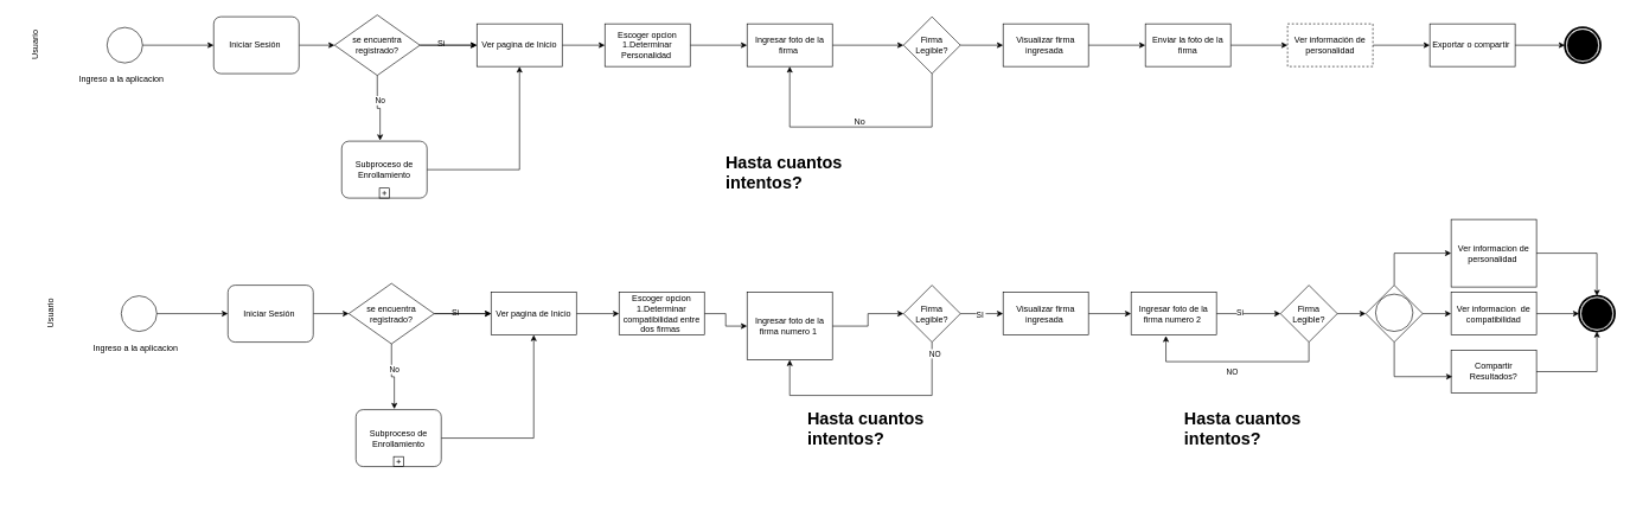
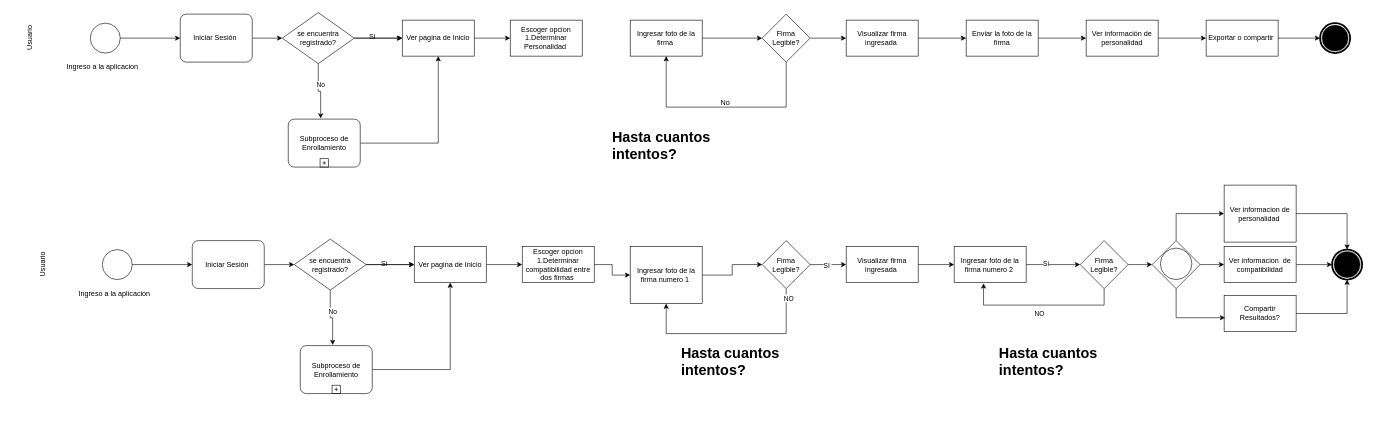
  <mxCell id="0" />
  <mxCell id="1" parent="0" />
  <mxCell id="2" value="" style="points=[[0.145,0.145,0],[0.5,0,0],[0.855,0.145,0],[1,0.5,0],[0.855,0.855,0],[0.5,1,0],[0.145,0.855,0],[0,0.5,0]];shape=mxgraph.bpmn.event;html=1;verticalLabelPosition=bottom;labelBackgroundColor=#ffffff;verticalAlign=top;align=center;perimeter=ellipsePerimeter;outlineConnect=0;aspect=fixed;outline=standard;symbol=general;" vertex="1" parent="1"><mxGeometry x="150" y="38" width="50" height="50" as="geometry" /></mxCell>
  <mxCell id="3" value="Ingreso a la aplicacion" style="text;html=1;align=center;verticalAlign=middle;resizable=0;points=[];autosize=1;strokeColor=none;fillColor=none;" vertex="1" parent="1"><mxGeometry x="100" y="96" width="140" height="30" as="geometry" /></mxCell>
  <mxCell id="4" value="Usuario&lt;br&gt;" style="text;html=1;align=center;verticalAlign=middle;resizable=0;points=[];autosize=1;strokeColor=none;fillColor=none;rotation=-90;" vertex="1" parent="1"><mxGeometry x="20" y="48" width="60" height="30" as="geometry" /></mxCell>
  <mxCell id="5" value="" style="edgeStyle=orthogonalEdgeStyle;rounded=0;orthogonalLoop=1;jettySize=auto;html=1;" edge="1" parent="1" source="6" target="10"><mxGeometry relative="1" as="geometry" /></mxCell>
  <mxCell id="6" value="Iniciar Sesión&amp;nbsp;" style="points=[[0.25,0,0],[0.5,0,0],[0.75,0,0],[1,0.25,0],[1,0.5,0],[1,0.75,0],[0.75,1,0],[0.5,1,0],[0.25,1,0],[0,0.75,0],[0,0.5,0],[0,0.25,0]];shape=mxgraph.bpmn.task;whiteSpace=wrap;rectStyle=rounded;size=10;html=1;container=1;expand=0;collapsible=0;taskMarker=abstract;" vertex="1" parent="1"><mxGeometry x="300" y="23" width="120" height="80" as="geometry" /></mxCell>
  <mxCell id="7" style="edgeStyle=orthogonalEdgeStyle;rounded=0;orthogonalLoop=1;jettySize=auto;html=1;entryX=0;entryY=0.5;entryDx=0;entryDy=0;entryPerimeter=0;" edge="1" parent="1" source="2" target="6"><mxGeometry relative="1" as="geometry" /></mxCell>
  <mxCell id="8" value="" style="edgeStyle=orthogonalEdgeStyle;rounded=0;orthogonalLoop=1;jettySize=auto;html=1;" edge="1" parent="1" source="10" target="16"><mxGeometry relative="1" as="geometry" /></mxCell>
  <mxCell id="9" value="" style="edgeStyle=orthogonalEdgeStyle;rounded=0;orthogonalLoop=1;jettySize=auto;html=1;" edge="1" parent="1" source="10" target="16"><mxGeometry relative="1" as="geometry" /></mxCell>
  <mxCell id="10" value="se encuentra registrado?" style="rhombus;whiteSpace=wrap;html=1;" vertex="1" parent="1"><mxGeometry x="470" y="20.5" width="120" height="85" as="geometry" /></mxCell>
  <mxCell id="11" style="edgeStyle=orthogonalEdgeStyle;rounded=0;orthogonalLoop=1;jettySize=auto;html=1;" edge="1" parent="1" source="12" target="16"><mxGeometry relative="1" as="geometry" /></mxCell>
  <mxCell id="12" value="Subproceso de Enrollamiento" style="points=[[0.25,0,0],[0.5,0,0],[0.75,0,0],[1,0.25,0],[1,0.5,0],[1,0.75,0],[0.75,1,0],[0.5,1,0],[0.25,1,0],[0,0.75,0],[0,0.5,0],[0,0.25,0]];shape=mxgraph.bpmn.task;whiteSpace=wrap;rectStyle=rounded;size=10;html=1;container=1;expand=0;collapsible=0;taskMarker=abstract;isLoopSub=1;" vertex="1" parent="1"><mxGeometry x="480" y="198" width="120" height="80" as="geometry" /></mxCell>
  <mxCell id="13" style="edgeStyle=orthogonalEdgeStyle;rounded=0;orthogonalLoop=1;jettySize=auto;html=1;entryX=0.45;entryY=-0.012;entryDx=0;entryDy=0;entryPerimeter=0;" edge="1" parent="1" source="10" target="12"><mxGeometry relative="1" as="geometry" /></mxCell>
  <mxCell id="14" value="No" style="edgeLabel;html=1;align=center;verticalAlign=middle;resizable=0;points=[];" vertex="1" connectable="0" parent="13"><mxGeometry x="-0.272" y="3" relative="1" as="geometry"><mxPoint as="offset" /></mxGeometry></mxCell>
  <mxCell id="15" value="" style="edgeStyle=orthogonalEdgeStyle;rounded=0;orthogonalLoop=1;jettySize=auto;html=1;" edge="1" parent="1" source="16" target="19"><mxGeometry relative="1" as="geometry" /></mxCell>
  <mxCell id="16" value="Ver pagina de Inicio" style="whiteSpace=wrap;html=1;" vertex="1" parent="1"><mxGeometry x="670" y="33" width="120" height="60" as="geometry" /></mxCell>
  <mxCell id="17" value="Si" style="text;html=1;align=center;verticalAlign=middle;resizable=0;points=[];autosize=1;strokeColor=none;fillColor=none;" vertex="1" parent="1"><mxGeometry x="605" y="46" width="30" height="30" as="geometry" /></mxCell>
- <mxCell id="18" value="" style="edgeStyle=orthogonalEdgeStyle;rounded=0;orthogonalLoop=1;jettySize=auto;html=1;" edge="1" parent="1" source="19" target="21"><mxGeometry relative="1" as="geometry" /></mxCell>
  <mxCell id="19" value="Escoger opcion 1.Determinar Personalidad&amp;nbsp;" style="whiteSpace=wrap;html=1;" vertex="1" parent="1"><mxGeometry x="850" y="33" width="120" height="60" as="geometry" /></mxCell>
  <mxCell id="20" value="" style="edgeStyle=orthogonalEdgeStyle;rounded=0;orthogonalLoop=1;jettySize=auto;html=1;" edge="1" parent="1" source="21" target="24"><mxGeometry relative="1" as="geometry" /></mxCell>
  <mxCell id="21" value="Ingresar foto de la firma&amp;nbsp;" style="whiteSpace=wrap;html=1;" vertex="1" parent="1"><mxGeometry x="1050" y="33" width="120" height="60" as="geometry" /></mxCell>
  <mxCell id="22" style="edgeStyle=orthogonalEdgeStyle;rounded=0;orthogonalLoop=1;jettySize=auto;html=1;entryX=0.5;entryY=1;entryDx=0;entryDy=0;exitX=0.5;exitY=1;exitDx=0;exitDy=0;" edge="1" parent="1" source="24" target="21"><mxGeometry relative="1" as="geometry"><Array as="points"><mxPoint x="1310" y="178" /><mxPoint x="1110" y="178" /></Array></mxGeometry></mxCell>
  <mxCell id="23" value="" style="edgeStyle=orthogonalEdgeStyle;rounded=0;orthogonalLoop=1;jettySize=auto;html=1;" edge="1" parent="1" source="24" target="28"><mxGeometry relative="1" as="geometry" /></mxCell>
  <mxCell id="24" value="Firma Legible?" style="rhombus;whiteSpace=wrap;html=1;" vertex="1" parent="1"><mxGeometry x="1270" y="23" width="80" height="80" as="geometry" /></mxCell>
  <mxCell id="25" value="No&amp;nbsp;" style="text;html=1;align=center;verticalAlign=middle;resizable=0;points=[];autosize=1;strokeColor=none;fillColor=none;" vertex="1" parent="1"><mxGeometry x="1190" y="156" width="40" height="30" as="geometry" /></mxCell>
  <mxCell id="26" value="&lt;h1&gt;Hasta cuantos intentos?&lt;/h1&gt;&lt;p&gt;&lt;br&gt;&lt;/p&gt;" style="text;html=1;strokeColor=none;fillColor=none;spacing=5;spacingTop=-20;whiteSpace=wrap;overflow=hidden;rounded=0;" vertex="1" parent="1"><mxGeometry x="1015" y="208" width="190" height="120" as="geometry" /></mxCell>
  <mxCell id="27" value="" style="edgeStyle=orthogonalEdgeStyle;rounded=0;orthogonalLoop=1;jettySize=auto;html=1;" edge="1" parent="1" source="28" target="30"><mxGeometry relative="1" as="geometry" /></mxCell>
  <mxCell id="28" value="Visualizar firma ingresada&amp;nbsp;" style="whiteSpace=wrap;html=1;" vertex="1" parent="1"><mxGeometry x="1410" y="33" width="120" height="60" as="geometry" /></mxCell>
  <mxCell id="29" value="" style="edgeStyle=orthogonalEdgeStyle;rounded=0;orthogonalLoop=1;jettySize=auto;html=1;" edge="1" parent="1" source="30" target="32"><mxGeometry relative="1" as="geometry" /></mxCell>
  <mxCell id="30" value="Enviar la foto de la firma" style="whiteSpace=wrap;html=1;" vertex="1" parent="1"><mxGeometry x="1610" y="33" width="120" height="60" as="geometry" /></mxCell>
  <mxCell id="31" value="" style="edgeStyle=orthogonalEdgeStyle;rounded=0;orthogonalLoop=1;jettySize=auto;html=1;" edge="1" parent="1" source="32" target="33"><mxGeometry relative="1" as="geometry" /></mxCell>
- <mxCell id="32" value="Ver información de personalidad" style="whiteSpace=wrap;html=1;dashed=1;" vertex="1" parent="1"><mxGeometry x="1810" y="33" width="120" height="60" as="geometry" /></mxCell>
+ <mxCell id="32" value="Ver información de personalidad" style="whiteSpace=wrap;html=1;" vertex="1" parent="1"><mxGeometry x="1810" y="33" width="120" height="60" as="geometry" /></mxCell>
  <mxCell id="33" value="Exportar o compartir&amp;nbsp;" style="whiteSpace=wrap;html=1;" vertex="1" parent="1"><mxGeometry x="2010" y="33" width="120" height="60" as="geometry" /></mxCell>
  <mxCell id="34" value="" style="points=[[0.145,0.145,0],[0.5,0,0],[0.855,0.145,0],[1,0.5,0],[0.855,0.855,0],[0.5,1,0],[0.145,0.855,0],[0,0.5,0]];shape=mxgraph.bpmn.event;html=1;verticalLabelPosition=bottom;labelBackgroundColor=#ffffff;verticalAlign=top;align=center;perimeter=ellipsePerimeter;outlineConnect=0;aspect=fixed;outline=end;symbol=terminate;" vertex="1" parent="1"><mxGeometry x="2200" y="38" width="50" height="50" as="geometry" /></mxCell>
  <mxCell id="35" style="edgeStyle=orthogonalEdgeStyle;rounded=0;orthogonalLoop=1;jettySize=auto;html=1;entryX=0;entryY=0.5;entryDx=0;entryDy=0;entryPerimeter=0;" edge="1" parent="1" source="33" target="34"><mxGeometry relative="1" as="geometry" /></mxCell>
  <mxCell id="36" value="" style="points=[[0.145,0.145,0],[0.5,0,0],[0.855,0.145,0],[1,0.5,0],[0.855,0.855,0],[0.5,1,0],[0.145,0.855,0],[0,0.5,0]];shape=mxgraph.bpmn.event;html=1;verticalLabelPosition=bottom;labelBackgroundColor=#ffffff;verticalAlign=top;align=center;perimeter=ellipsePerimeter;outlineConnect=0;aspect=fixed;outline=standard;symbol=general;" vertex="1" parent="1"><mxGeometry x="170" y="415.5" width="50" height="50" as="geometry" /></mxCell>
  <mxCell id="37" value="Ingreso a la aplicacion" style="text;html=1;align=center;verticalAlign=middle;resizable=0;points=[];autosize=1;strokeColor=none;fillColor=none;" vertex="1" parent="1"><mxGeometry x="120" y="473.5" width="140" height="30" as="geometry" /></mxCell>
  <mxCell id="38" value="Usuario&lt;br&gt;" style="text;html=1;align=center;verticalAlign=middle;resizable=0;points=[];autosize=1;strokeColor=none;fillColor=none;rotation=-90;" vertex="1" parent="1"><mxGeometry x="40" y="425.5" width="60" height="30" as="geometry" /></mxCell>
  <mxCell id="39" value="" style="edgeStyle=orthogonalEdgeStyle;rounded=0;orthogonalLoop=1;jettySize=auto;html=1;" edge="1" parent="1" source="40" target="44"><mxGeometry relative="1" as="geometry" /></mxCell>
  <mxCell id="40" value="Iniciar Sesión&amp;nbsp;" style="points=[[0.25,0,0],[0.5,0,0],[0.75,0,0],[1,0.25,0],[1,0.5,0],[1,0.75,0],[0.75,1,0],[0.5,1,0],[0.25,1,0],[0,0.75,0],[0,0.5,0],[0,0.25,0]];shape=mxgraph.bpmn.task;whiteSpace=wrap;rectStyle=rounded;size=10;html=1;container=1;expand=0;collapsible=0;taskMarker=abstract;" vertex="1" parent="1"><mxGeometry x="320" y="400.5" width="120" height="80" as="geometry" /></mxCell>
  <mxCell id="41" style="edgeStyle=orthogonalEdgeStyle;rounded=0;orthogonalLoop=1;jettySize=auto;html=1;entryX=0;entryY=0.5;entryDx=0;entryDy=0;entryPerimeter=0;" edge="1" parent="1" source="36" target="40"><mxGeometry relative="1" as="geometry" /></mxCell>
  <mxCell id="42" value="" style="edgeStyle=orthogonalEdgeStyle;rounded=0;orthogonalLoop=1;jettySize=auto;html=1;" edge="1" parent="1" source="44" target="50"><mxGeometry relative="1" as="geometry" /></mxCell>
  <mxCell id="43" value="" style="edgeStyle=orthogonalEdgeStyle;rounded=0;orthogonalLoop=1;jettySize=auto;html=1;" edge="1" parent="1" source="44" target="50"><mxGeometry relative="1" as="geometry" /></mxCell>
  <mxCell id="44" value="se encuentra registrado?" style="rhombus;whiteSpace=wrap;html=1;" vertex="1" parent="1"><mxGeometry x="490" y="398" width="120" height="85" as="geometry" /></mxCell>
  <mxCell id="45" style="edgeStyle=orthogonalEdgeStyle;rounded=0;orthogonalLoop=1;jettySize=auto;html=1;" edge="1" parent="1" source="46" target="50"><mxGeometry relative="1" as="geometry" /></mxCell>
  <mxCell id="46" value="Subproceso de Enrollamiento" style="points=[[0.25,0,0],[0.5,0,0],[0.75,0,0],[1,0.25,0],[1,0.5,0],[1,0.75,0],[0.75,1,0],[0.5,1,0],[0.25,1,0],[0,0.75,0],[0,0.5,0],[0,0.25,0]];shape=mxgraph.bpmn.task;whiteSpace=wrap;rectStyle=rounded;size=10;html=1;container=1;expand=0;collapsible=0;taskMarker=abstract;isLoopSub=1;" vertex="1" parent="1"><mxGeometry x="500" y="575.5" width="120" height="80" as="geometry" /></mxCell>
  <mxCell id="47" style="edgeStyle=orthogonalEdgeStyle;rounded=0;orthogonalLoop=1;jettySize=auto;html=1;entryX=0.45;entryY=-0.012;entryDx=0;entryDy=0;entryPerimeter=0;" edge="1" parent="1" source="44" target="46"><mxGeometry relative="1" as="geometry" /></mxCell>
  <mxCell id="48" value="No" style="edgeLabel;html=1;align=center;verticalAlign=middle;resizable=0;points=[];" vertex="1" connectable="0" parent="47"><mxGeometry x="-0.272" y="3" relative="1" as="geometry"><mxPoint as="offset" /></mxGeometry></mxCell>
  <mxCell id="49" value="" style="edgeStyle=orthogonalEdgeStyle;rounded=0;orthogonalLoop=1;jettySize=auto;html=1;" edge="1" parent="1" source="50" target="53"><mxGeometry relative="1" as="geometry" /></mxCell>
  <mxCell id="50" value="Ver pagina de Inicio" style="whiteSpace=wrap;html=1;" vertex="1" parent="1"><mxGeometry x="690" y="410.5" width="120" height="60" as="geometry" /></mxCell>
  <mxCell id="51" value="Si" style="text;html=1;align=center;verticalAlign=middle;resizable=0;points=[];autosize=1;strokeColor=none;fillColor=none;" vertex="1" parent="1"><mxGeometry x="625" y="423.5" width="30" height="30" as="geometry" /></mxCell>
  <mxCell id="52" style="edgeStyle=orthogonalEdgeStyle;rounded=0;orthogonalLoop=1;jettySize=auto;html=1;" edge="1" parent="1" source="53" target="55"><mxGeometry relative="1" as="geometry" /></mxCell>
  <mxCell id="53" value="Escoger opcion 1.Determinar compatibilidad entre dos firmas&amp;nbsp;" style="whiteSpace=wrap;html=1;" vertex="1" parent="1"><mxGeometry x="870" y="410.5" width="120" height="60" as="geometry" /></mxCell>
  <mxCell id="54" style="edgeStyle=orthogonalEdgeStyle;rounded=0;orthogonalLoop=1;jettySize=auto;html=1;" edge="1" parent="1" source="55" target="60"><mxGeometry relative="1" as="geometry" /></mxCell>
  <mxCell id="55" value="Ingresar foto de la firma numero 1&amp;nbsp;" style="whiteSpace=wrap;html=1;" vertex="1" parent="1"><mxGeometry x="1050" y="410.5" width="120" height="95" as="geometry" /></mxCell>
  <mxCell id="56" style="edgeStyle=orthogonalEdgeStyle;rounded=0;orthogonalLoop=1;jettySize=auto;html=1;entryX=0.5;entryY=1;entryDx=0;entryDy=0;exitX=0.5;exitY=1;exitDx=0;exitDy=0;" edge="1" parent="1" source="60" target="55"><mxGeometry relative="1" as="geometry"><Array as="points"><mxPoint x="1310" y="555.5" /><mxPoint x="1110" y="555.5" /></Array></mxGeometry></mxCell>
  <mxCell id="57" value="NO" style="edgeLabel;html=1;align=center;verticalAlign=middle;resizable=0;points=[];" vertex="1" connectable="0" parent="56"><mxGeometry x="-0.902" y="3" relative="1" as="geometry"><mxPoint as="offset" /></mxGeometry></mxCell>
  <mxCell id="58" style="edgeStyle=orthogonalEdgeStyle;rounded=0;orthogonalLoop=1;jettySize=auto;html=1;" edge="1" parent="1" source="60" target="63"><mxGeometry relative="1" as="geometry" /></mxCell>
  <mxCell id="59" value="SI&amp;nbsp;" style="edgeLabel;html=1;align=center;verticalAlign=middle;resizable=0;points=[];" vertex="1" connectable="0" parent="58"><mxGeometry x="-0.067" y="-1" relative="1" as="geometry"><mxPoint as="offset" /></mxGeometry></mxCell>
  <mxCell id="60" value="Firma Legible?" style="rhombus;whiteSpace=wrap;html=1;" vertex="1" parent="1"><mxGeometry x="1270" y="400.5" width="80" height="80" as="geometry" /></mxCell>
  <mxCell id="61" value="&lt;h1&gt;Hasta cuantos intentos?&lt;/h1&gt;&lt;p&gt;&lt;br&gt;&lt;/p&gt;" style="text;html=1;strokeColor=none;fillColor=none;spacing=5;spacingTop=-20;whiteSpace=wrap;overflow=hidden;rounded=0;" vertex="1" parent="1"><mxGeometry x="1130" y="568" width="190" height="120" as="geometry" /></mxCell>
  <mxCell id="62" style="edgeStyle=orthogonalEdgeStyle;rounded=0;orthogonalLoop=1;jettySize=auto;html=1;" edge="1" parent="1" source="63" target="66"><mxGeometry relative="1" as="geometry" /></mxCell>
  <mxCell id="63" value="Visualizar firma ingresada&amp;nbsp;" style="whiteSpace=wrap;html=1;" vertex="1" parent="1"><mxGeometry x="1410" y="410.5" width="120" height="60" as="geometry" /></mxCell>
  <mxCell id="64" style="edgeStyle=orthogonalEdgeStyle;rounded=0;orthogonalLoop=1;jettySize=auto;html=1;entryX=0;entryY=0.5;entryDx=0;entryDy=0;" edge="1" parent="1" source="66" target="69"><mxGeometry relative="1" as="geometry" /></mxCell>
  <mxCell id="65" value="Si" style="edgeLabel;html=1;align=center;verticalAlign=middle;resizable=0;points=[];" vertex="1" connectable="0" parent="64"><mxGeometry x="-0.297" y="1" relative="1" as="geometry"><mxPoint as="offset" /></mxGeometry></mxCell>
  <mxCell id="66" value="Ingresar foto de la firma numero 2&amp;nbsp;" style="whiteSpace=wrap;html=1;" vertex="1" parent="1"><mxGeometry x="1590" y="410.5" width="120" height="60" as="geometry" /></mxCell>
  <mxCell id="67" value="NO" style="edgeLabel;html=1;align=center;verticalAlign=middle;resizable=0;points=[];" vertex="1" connectable="0" parent="1"><mxGeometry x="1810" y="492.003" as="geometry"><mxPoint x="-79" y="29" as="offset" /></mxGeometry></mxCell>
  <mxCell id="68" value="" style="edgeStyle=orthogonalEdgeStyle;rounded=0;orthogonalLoop=1;jettySize=auto;html=1;" edge="1" parent="1" source="69" target="77"><mxGeometry relative="1" as="geometry" /></mxCell>
  <mxCell id="69" value="Firma Legible?" style="rhombus;whiteSpace=wrap;html=1;" vertex="1" parent="1"><mxGeometry x="1800" y="400.5" width="80" height="80" as="geometry" /></mxCell>
  <mxCell id="70" value="&lt;h1&gt;Hasta cuantos intentos?&lt;/h1&gt;&lt;p&gt;&lt;br&gt;&lt;/p&gt;" style="text;html=1;strokeColor=none;fillColor=none;spacing=5;spacingTop=-20;whiteSpace=wrap;overflow=hidden;rounded=0;" vertex="1" parent="1"><mxGeometry x="1660" y="568" width="190" height="120" as="geometry" /></mxCell>
  <mxCell id="71" style="edgeStyle=orthogonalEdgeStyle;rounded=0;orthogonalLoop=1;jettySize=auto;html=1;entryX=0.408;entryY=1.022;entryDx=0;entryDy=0;entryPerimeter=0;exitX=0.5;exitY=1;exitDx=0;exitDy=0;" edge="1" parent="1" source="69" target="66"><mxGeometry relative="1" as="geometry"><Array as="points"><mxPoint x="1840" y="508" /><mxPoint x="1639" y="508" /></Array></mxGeometry></mxCell>
  <mxCell id="72" style="edgeStyle=orthogonalEdgeStyle;rounded=0;orthogonalLoop=1;jettySize=auto;html=1;" edge="1" parent="1" source="73" target="81"><mxGeometry relative="1" as="geometry" /></mxCell>
  <mxCell id="73" value="Ver informacion&amp;nbsp; de compatibilidad" style="whiteSpace=wrap;html=1;" vertex="1" parent="1"><mxGeometry x="2040" y="410.5" width="120" height="60" as="geometry" /></mxCell>
  <mxCell id="74" value="Ver informacion de personalidad&amp;nbsp;" style="whiteSpace=wrap;html=1;" vertex="1" parent="1"><mxGeometry x="2040" y="308" width="120" height="95" as="geometry" /></mxCell>
  <mxCell id="75" style="edgeStyle=orthogonalEdgeStyle;rounded=0;orthogonalLoop=1;jettySize=auto;html=1;entryX=0;entryY=0.5;entryDx=0;entryDy=0;exitX=0.5;exitY=0;exitDx=0;exitDy=0;" edge="1" parent="1" source="77" target="74"><mxGeometry relative="1" as="geometry" /></mxCell>
  <mxCell id="76" style="edgeStyle=orthogonalEdgeStyle;rounded=0;orthogonalLoop=1;jettySize=auto;html=1;entryX=0;entryY=0.5;entryDx=0;entryDy=0;" edge="1" parent="1" source="77" target="73"><mxGeometry relative="1" as="geometry" /></mxCell>
  <mxCell id="77" value="" style="rhombus;whiteSpace=wrap;html=1;" vertex="1" parent="1"><mxGeometry x="1920" y="400.5" width="80" height="80" as="geometry" /></mxCell>
  <mxCell id="78" value="" style="ellipse;whiteSpace=wrap;html=1;aspect=fixed;" vertex="1" parent="1"><mxGeometry x="1933.75" y="413" width="52.5" height="52.5" as="geometry" /></mxCell>
  <mxCell id="79" value="Compartir Resultados?" style="whiteSpace=wrap;html=1;" vertex="1" parent="1"><mxGeometry x="2040" y="492" width="120" height="60" as="geometry" /></mxCell>
  <mxCell id="80" style="edgeStyle=orthogonalEdgeStyle;rounded=0;orthogonalLoop=1;jettySize=auto;html=1;entryX=0.014;entryY=0.618;entryDx=0;entryDy=0;entryPerimeter=0;exitX=0.5;exitY=1;exitDx=0;exitDy=0;" edge="1" parent="1" source="77" target="79"><mxGeometry relative="1" as="geometry"><Array as="points"><mxPoint x="1960" y="529" /></Array></mxGeometry></mxCell>
  <mxCell id="81" value="" style="points=[[0.145,0.145,0],[0.5,0,0],[0.855,0.145,0],[1,0.5,0],[0.855,0.855,0],[0.5,1,0],[0.145,0.855,0],[0,0.5,0]];shape=mxgraph.bpmn.event;html=1;verticalLabelPosition=bottom;labelBackgroundColor=#ffffff;verticalAlign=top;align=center;perimeter=ellipsePerimeter;outlineConnect=0;aspect=fixed;outline=end;symbol=terminate;" vertex="1" parent="1"><mxGeometry x="2220" y="415.5" width="50" height="50" as="geometry" /></mxCell>
  <mxCell id="82" style="edgeStyle=orthogonalEdgeStyle;rounded=0;orthogonalLoop=1;jettySize=auto;html=1;entryX=0.5;entryY=0;entryDx=0;entryDy=0;entryPerimeter=0;" edge="1" parent="1" source="74" target="81"><mxGeometry relative="1" as="geometry" /></mxCell>
  <mxCell id="83" style="edgeStyle=orthogonalEdgeStyle;rounded=0;orthogonalLoop=1;jettySize=auto;html=1;entryX=0.5;entryY=1;entryDx=0;entryDy=0;entryPerimeter=0;" edge="1" parent="1" source="79" target="81"><mxGeometry relative="1" as="geometry" /></mxCell>
